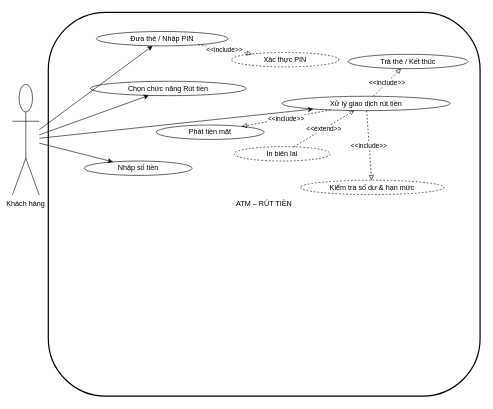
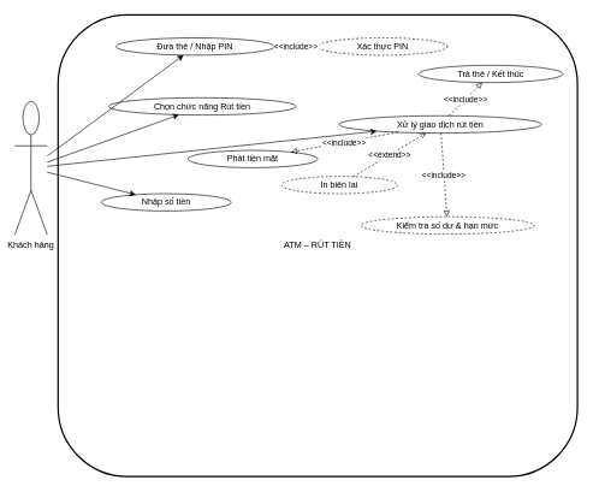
  <mxCell id="0" />
  <mxCell id="1" parent="0" />
  <mxCell id="2" value="ATM – RÚT TIỀN" style="shape=rectangle;whiteSpace=wrap;html=1;strokeWidth=2;rounded=1;" parent="1" vertex="1"><mxGeometry x="80" y="20" width="720" height="640" as="geometry" /></mxCell>
  <mxCell id="3" value="Đưa thẻ / Nhập PIN" style="ellipse;whiteSpace=wrap;html=1;" parent="2" vertex="1"><mxGeometry x="80" y="32" width="220" height="24" as="geometry" /></mxCell>
- <mxCell id="4" value="Xác thực PIN" style="ellipse;whiteSpace=wrap;html=1;dashed=1;" parent="2" vertex="1"><mxGeometry x="305" y="67" width="180" height="24" as="geometry" /></mxCell>
+ <mxCell id="4" value="Xác thực PIN" style="ellipse;whiteSpace=wrap;html=1;dashed=1;" parent="2" vertex="1"><mxGeometry x="360" y="32" width="180" height="24" as="geometry" /></mxCell>
  <mxCell id="5" value="Chọn chức năng Rút tiền" style="ellipse;whiteSpace=wrap;html=1;" parent="2" vertex="1"><mxGeometry x="70" y="115" width="260" height="24" as="geometry" /></mxCell>
  <mxCell id="6" value="Nhập số tiền" style="ellipse;whiteSpace=wrap;html=1;" parent="2" vertex="1"><mxGeometry x="60" y="248" width="180" height="24" as="geometry" /></mxCell>
  <mxCell id="7" value="Xử lý giao dịch rút tiền" style="ellipse;whiteSpace=wrap;html=1;" parent="2" vertex="1"><mxGeometry x="390" y="140" width="280" height="24" as="geometry" /></mxCell>
  <mxCell id="8" value="Kiểm tra số dư &amp; hạn mức" style="ellipse;whiteSpace=wrap;html=1;dashed=1;" parent="2" vertex="1"><mxGeometry x="420" y="280" width="240" height="24" as="geometry" /></mxCell>
  <mxCell id="9" value="Phát tiền mặt" style="ellipse;whiteSpace=wrap;html=1;" parent="2" vertex="1"><mxGeometry x="180" y="188" width="180" height="24" as="geometry" /></mxCell>
  <mxCell id="10" value="In biên lai" style="ellipse;whiteSpace=wrap;html=1;dashed=1;" parent="2" vertex="1"><mxGeometry x="310" y="224" width="160" height="24" as="geometry" /></mxCell>
  <mxCell id="11" value="Trả thẻ / Kết thúc" style="ellipse;whiteSpace=wrap;html=1;" parent="2" vertex="1"><mxGeometry x="500" y="70" width="200" height="24" as="geometry" /></mxCell>
  <mxCell id="12" value="&lt;&lt;include&gt;&gt;" style="endArrow=block;dashed=1;endFill=0;" parent="2" source="3" target="4" edge="1"><mxGeometry relative="1" as="geometry" /></mxCell>
  <mxCell id="13" value="&lt;&lt;include&gt;&gt;" style="endArrow=block;dashed=1;endFill=0;" parent="2" source="7" target="8" edge="1"><mxGeometry relative="1" as="geometry" /></mxCell>
  <mxCell id="14" value="&lt;&lt;include&gt;&gt;" style="endArrow=block;dashed=1;endFill=0;" parent="2" source="7" target="9" edge="1"><mxGeometry relative="1" as="geometry" /></mxCell>
  <mxCell id="15" value="&lt;&lt;extend&gt;&gt;" style="endArrow=open;dashed=1;endFill=0;" parent="2" source="10" target="7" edge="1"><mxGeometry relative="1" as="geometry" /></mxCell>
  <mxCell id="16" value="&lt;&lt;include&gt;&gt;" style="endArrow=block;dashed=1;endFill=0;" parent="2" source="7" target="11" edge="1"><mxGeometry relative="1" as="geometry" /></mxCell>
  <mxCell id="17" value="Khách hàng" style="shape=umlActor;verticalLabelPosition=bottom;verticalAlign=top;" parent="1" vertex="1"><mxGeometry x="20" y="140" width="45" height="185" as="geometry" /></mxCell>
  <mxCell id="18" parent="1" source="17" target="3" edge="1"><mxGeometry relative="1" as="geometry" /></mxCell>
  <mxCell id="19" parent="1" source="17" target="5" edge="1"><mxGeometry relative="1" as="geometry" /></mxCell>
  <mxCell id="20" parent="1" source="17" target="6" edge="1"><mxGeometry relative="1" as="geometry" /></mxCell>
  <mxCell id="21" value="" style="endArrow=classic;html=1;rounded=0;" edge="1" parent="1" source="17" target="7"><mxGeometry width="50" height="50" relative="1" as="geometry"><mxPoint x="460" y="290" as="sourcePoint" /><mxPoint x="510" y="240" as="targetPoint" /></mxGeometry></mxCell>
